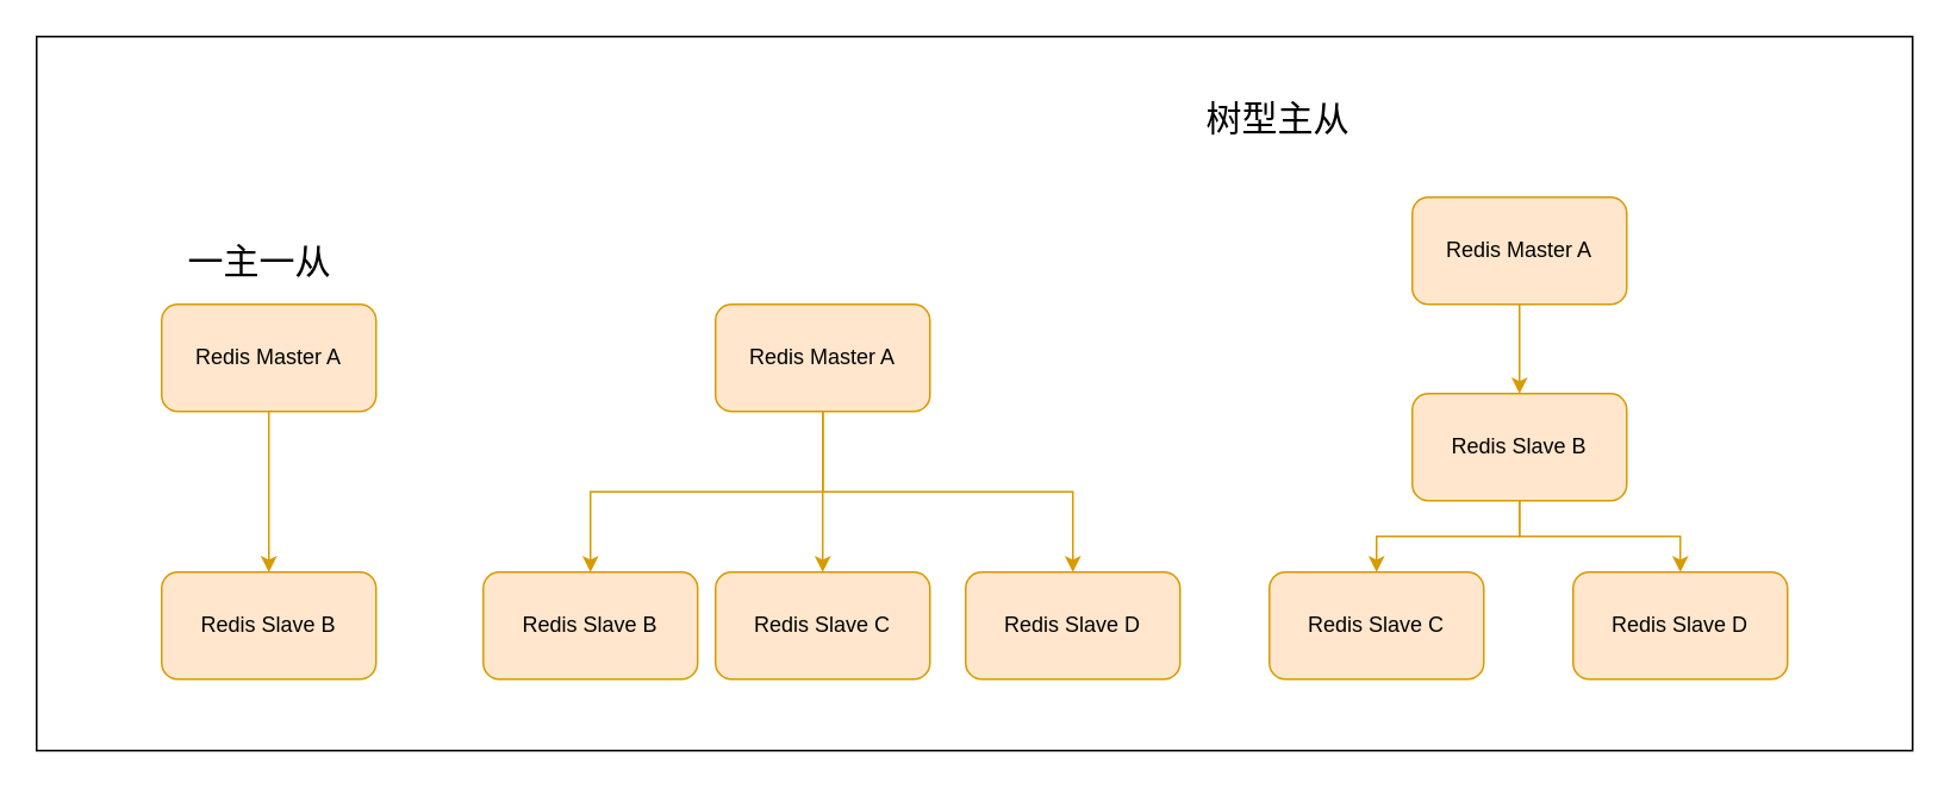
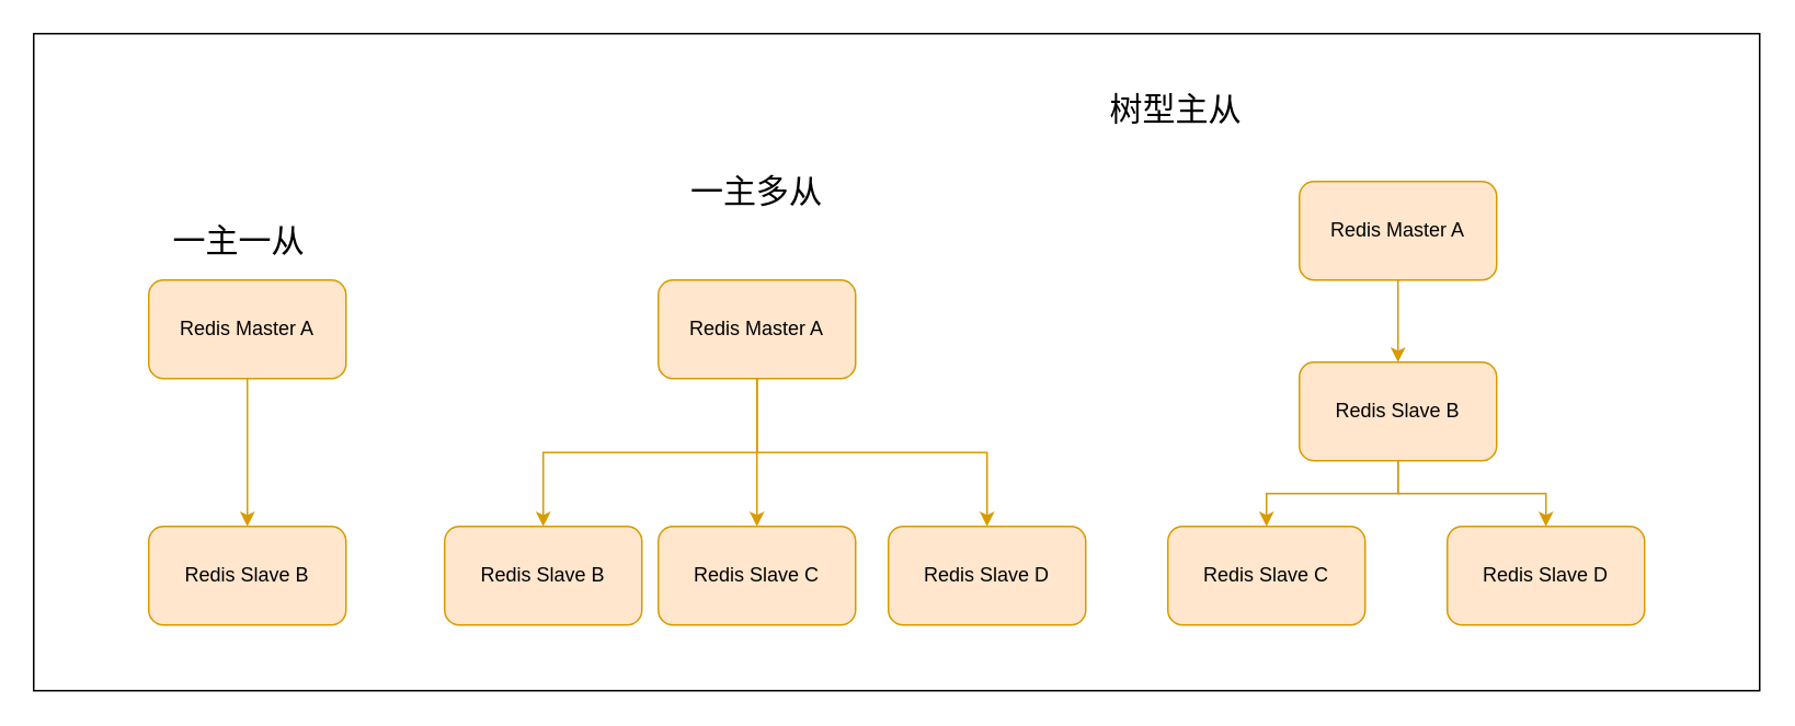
  <mxCell id="0" />
  <mxCell id="1" parent="0" />
  <mxCell id="2" value="" style="rounded=0;whiteSpace=wrap;html=1;" vertex="1" parent="1"><mxGeometry x="20" y="20" width="1050" height="400" as="geometry" /></mxCell>
  <mxCell id="3" style="edgeStyle=orthogonalEdgeStyle;rounded=0;orthogonalLoop=1;jettySize=auto;html=1;exitX=0.5;exitY=1;exitDx=0;exitDy=0;entryX=0.5;entryY=0;entryDx=0;entryDy=0;fillColor=#ffe6cc;strokeColor=#d79b00;" edge="1" parent="1" source="4" target="5"><mxGeometry relative="1" as="geometry" /></mxCell>
  <mxCell id="4" value="Redis Master A" style="rounded=1;whiteSpace=wrap;html=1;fillColor=#ffe6cc;strokeColor=#d79b00;" vertex="1" parent="1"><mxGeometry x="90" y="170" width="120" height="60" as="geometry" /></mxCell>
  <mxCell id="5" value="Redis Slave B" style="rounded=1;whiteSpace=wrap;html=1;fillColor=#ffe6cc;strokeColor=#d79b00;" vertex="1" parent="1"><mxGeometry x="90" y="320" width="120" height="60" as="geometry" /></mxCell>
  <mxCell id="6" style="edgeStyle=orthogonalEdgeStyle;rounded=0;orthogonalLoop=1;jettySize=auto;html=1;exitX=0.5;exitY=1;exitDx=0;exitDy=0;entryX=0.5;entryY=0;entryDx=0;entryDy=0;fillColor=#ffe6cc;strokeColor=#d79b00;" edge="1" parent="1" source="9" target="10"><mxGeometry relative="1" as="geometry" /></mxCell>
  <mxCell id="7" style="edgeStyle=orthogonalEdgeStyle;rounded=0;orthogonalLoop=1;jettySize=auto;html=1;exitX=0.5;exitY=1;exitDx=0;exitDy=0;entryX=0.5;entryY=0;entryDx=0;entryDy=0;fillColor=#ffe6cc;strokeColor=#d79b00;" edge="1" parent="1" source="9" target="11"><mxGeometry relative="1" as="geometry" /></mxCell>
  <mxCell id="8" style="edgeStyle=orthogonalEdgeStyle;rounded=0;orthogonalLoop=1;jettySize=auto;html=1;exitX=0.5;exitY=1;exitDx=0;exitDy=0;fillColor=#ffe6cc;strokeColor=#d79b00;" edge="1" parent="1" source="9" target="12"><mxGeometry relative="1" as="geometry" /></mxCell>
  <mxCell id="9" value="Redis Master A" style="rounded=1;whiteSpace=wrap;html=1;fillColor=#ffe6cc;strokeColor=#d79b00;" vertex="1" parent="1"><mxGeometry x="400" y="170" width="120" height="60" as="geometry" /></mxCell>
  <mxCell id="10" value="Redis Slave C" style="rounded=1;whiteSpace=wrap;html=1;fillColor=#ffe6cc;strokeColor=#d79b00;" vertex="1" parent="1"><mxGeometry x="400" y="320" width="120" height="60" as="geometry" /></mxCell>
  <mxCell id="11" value="Redis Slave B" style="rounded=1;whiteSpace=wrap;html=1;fillColor=#ffe6cc;strokeColor=#d79b00;" vertex="1" parent="1"><mxGeometry x="270" y="320" width="120" height="60" as="geometry" /></mxCell>
  <mxCell id="12" value="Redis Slave D" style="rounded=1;whiteSpace=wrap;html=1;fillColor=#ffe6cc;strokeColor=#d79b00;" vertex="1" parent="1"><mxGeometry x="540" y="320" width="120" height="60" as="geometry" /></mxCell>
  <mxCell id="13" style="edgeStyle=orthogonalEdgeStyle;rounded=0;orthogonalLoop=1;jettySize=auto;html=1;exitX=0.5;exitY=1;exitDx=0;exitDy=0;entryX=0.5;entryY=0;entryDx=0;entryDy=0;fillColor=#ffe6cc;strokeColor=#d79b00;" edge="1" parent="1" source="14" target="17"><mxGeometry relative="1" as="geometry" /></mxCell>
  <mxCell id="14" value="Redis Master A" style="rounded=1;whiteSpace=wrap;html=1;fillColor=#ffe6cc;strokeColor=#d79b00;" vertex="1" parent="1"><mxGeometry x="790" y="110" width="120" height="60" as="geometry" /></mxCell>
  <mxCell id="15" style="edgeStyle=orthogonalEdgeStyle;rounded=0;orthogonalLoop=1;jettySize=auto;html=1;exitX=0.5;exitY=1;exitDx=0;exitDy=0;entryX=0.5;entryY=0;entryDx=0;entryDy=0;fillColor=#ffe6cc;strokeColor=#d79b00;" edge="1" parent="1" source="17" target="18"><mxGeometry relative="1" as="geometry" /></mxCell>
  <mxCell id="16" style="edgeStyle=orthogonalEdgeStyle;rounded=0;orthogonalLoop=1;jettySize=auto;html=1;exitX=0.5;exitY=1;exitDx=0;exitDy=0;entryX=0.5;entryY=0;entryDx=0;entryDy=0;fillColor=#ffe6cc;strokeColor=#d79b00;" edge="1" parent="1" source="17" target="19"><mxGeometry relative="1" as="geometry" /></mxCell>
  <mxCell id="17" value="Redis Slave B" style="rounded=1;whiteSpace=wrap;html=1;fillColor=#ffe6cc;strokeColor=#d79b00;" vertex="1" parent="1"><mxGeometry x="790" y="220" width="120" height="60" as="geometry" /></mxCell>
  <mxCell id="18" value="Redis Slave C" style="rounded=1;whiteSpace=wrap;html=1;fillColor=#ffe6cc;strokeColor=#d79b00;" vertex="1" parent="1"><mxGeometry x="710" y="320" width="120" height="60" as="geometry" /></mxCell>
  <mxCell id="19" value="Redis Slave D" style="rounded=1;whiteSpace=wrap;html=1;fillColor=#ffe6cc;strokeColor=#d79b00;" vertex="1" parent="1"><mxGeometry x="880" y="320" width="120" height="60" as="geometry" /></mxCell>
  <mxCell id="20" value="一主一从" style="text;html=1;strokeColor=none;fillColor=none;align=center;verticalAlign=middle;whiteSpace=wrap;rounded=0;fontSize=20;" vertex="1" parent="1"><mxGeometry x="90" y="130" width="110" height="30" as="geometry" /></mxCell>
+ <mxCell id="21" value="一主多从" style="text;html=1;strokeColor=none;fillColor=none;align=center;verticalAlign=middle;whiteSpace=wrap;rounded=0;fontSize=20;" vertex="1" parent="1"><mxGeometry x="405" y="100" width="110" height="30" as="geometry" /></mxCell>
  <mxCell id="22" value="树型主从" style="text;html=1;strokeColor=none;fillColor=none;align=center;verticalAlign=middle;whiteSpace=wrap;rounded=0;fontSize=20;" vertex="1" parent="1"><mxGeometry x="660" y="50" width="110" height="30" as="geometry" /></mxCell>
